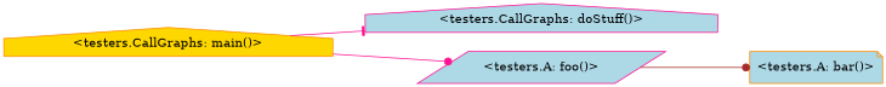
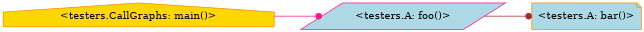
  digraph {
    rankdir=LR
    node [color=darkorange fillcolor=lightblue shape=house style=filled]
    edge [arrowhead=dot color=deeppink]
    "<testers.CallGraphs: main()>" [fillcolor=gold]
-   "<testers.CallGraphs: doStuff()>" [color=deeppink]
    "<testers.A: foo()>" [color=deeppink shape=parallelogram]
    "<testers.A: bar()>" [shape=note]
-   "<testers.CallGraphs: main()>" -> "<testers.CallGraphs: doStuff()>" [arrowhead=tee]
    "<testers.CallGraphs: main()>" -> "<testers.A: foo()>"
    "<testers.A: foo()>" -> "<testers.A: bar()>" [color=brown]
  }
